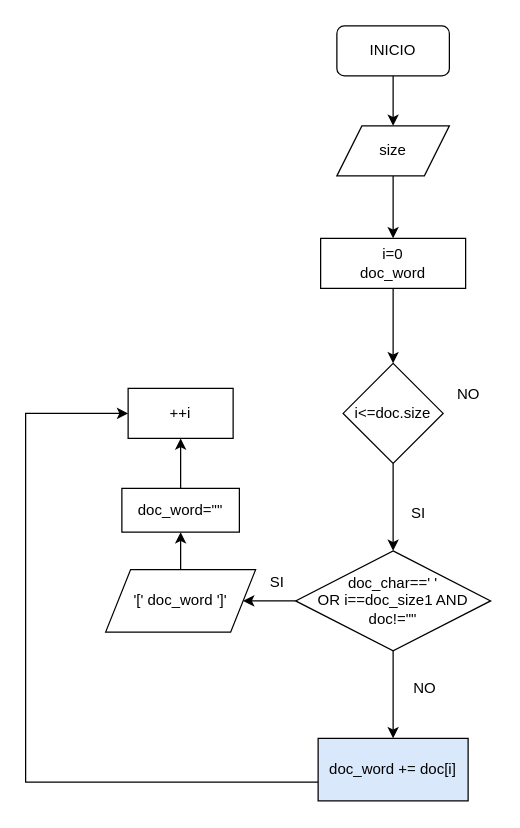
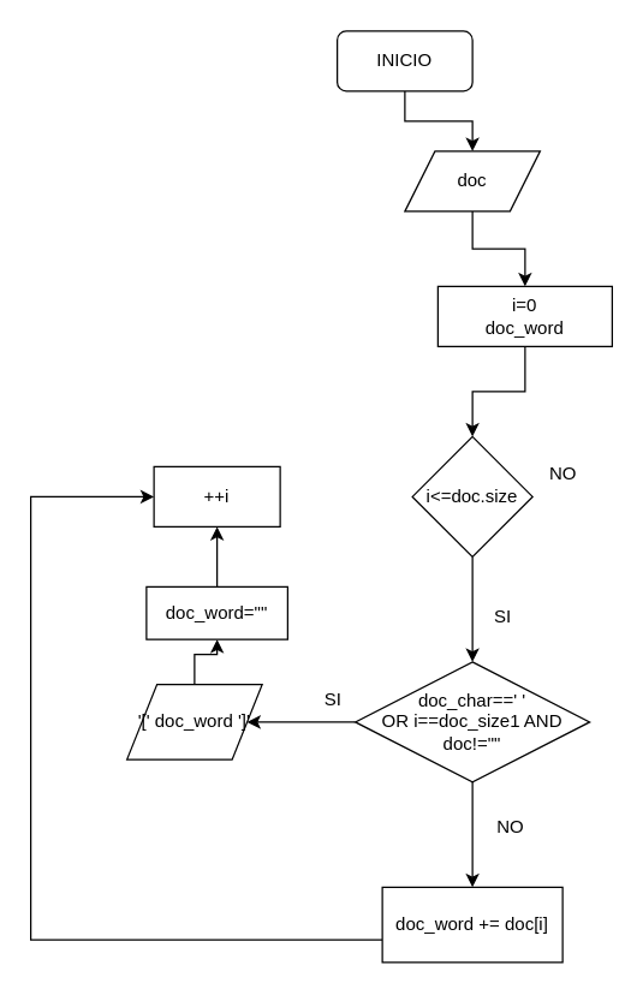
  <mxCell id="0" />
  <mxCell id="1" parent="0" />
  <mxCell id="2" value="" style="edgeStyle=orthogonalEdgeStyle;rounded=0;orthogonalLoop=1;jettySize=auto;html=1;" edge="1" parent="1" source="3" target="5"><mxGeometry relative="1" as="geometry" /></mxCell>
- <mxCell id="3" value="INICIO" style="rounded=1;whiteSpace=wrap;html=1;" vertex="1" parent="1"><mxGeometry x="269" y="20" width="90" height="40" as="geometry" /></mxCell>
+ <mxCell id="3" value="INICIO" style="rounded=1;whiteSpace=wrap;html=1;" vertex="1" parent="1"><mxGeometry x="224" y="20" width="90" height="40" as="geometry" /></mxCell>
  <mxCell id="4" value="" style="edgeStyle=orthogonalEdgeStyle;rounded=0;orthogonalLoop=1;jettySize=auto;html=1;" edge="1" parent="1" source="5" target="7"><mxGeometry relative="1" as="geometry" /></mxCell>
- <mxCell id="5" value="size" style="shape=parallelogram;perimeter=parallelogramPerimeter;whiteSpace=wrap;html=1;fixedSize=1;" vertex="1" parent="1"><mxGeometry x="269" y="100" width="90" height="40" as="geometry" /></mxCell>
+ <mxCell id="5" value="doc" style="shape=parallelogram;perimeter=parallelogramPerimeter;whiteSpace=wrap;html=1;fixedSize=1;" vertex="1" parent="1"><mxGeometry x="269" y="100" width="90" height="40" as="geometry" /></mxCell>
  <mxCell id="6" value="" style="edgeStyle=orthogonalEdgeStyle;rounded=0;orthogonalLoop=1;jettySize=auto;html=1;" edge="1" parent="1" source="7" target="9"><mxGeometry relative="1" as="geometry" /></mxCell>
- <mxCell id="7" value="i=0&lt;div&gt;doc_word&lt;/div&gt;" style="whiteSpace=wrap;html=1;" vertex="1" parent="1"><mxGeometry x="256" y="190" width="116" height="40" as="geometry" /></mxCell>
+ <mxCell id="7" value="i=0&lt;div&gt;doc_word&lt;/div&gt;" style="whiteSpace=wrap;html=1;" vertex="1" parent="1"><mxGeometry x="291" y="190" width="116" height="40" as="geometry" /></mxCell>
  <mxCell id="8" value="" style="edgeStyle=orthogonalEdgeStyle;rounded=0;orthogonalLoop=1;jettySize=auto;html=1;" edge="1" parent="1" source="9" target="13"><mxGeometry relative="1" as="geometry" /></mxCell>
  <mxCell id="9" value="i&amp;lt;=doc.size" style="rhombus;whiteSpace=wrap;html=1;" vertex="1" parent="1"><mxGeometry x="274" y="290" width="80" height="80" as="geometry" /></mxCell>
  <mxCell id="10" value="++i" style="whiteSpace=wrap;html=1;" vertex="1" parent="1"><mxGeometry x="102" y="310" width="84" height="40" as="geometry" /></mxCell>
  <mxCell id="11" value="" style="edgeStyle=orthogonalEdgeStyle;rounded=0;orthogonalLoop=1;jettySize=auto;html=1;" edge="1" parent="1" source="13" target="15"><mxGeometry relative="1" as="geometry" /></mxCell>
  <mxCell id="12" value="" style="edgeStyle=orthogonalEdgeStyle;rounded=0;orthogonalLoop=1;jettySize=auto;html=1;" edge="1" parent="1" source="13" target="19"><mxGeometry relative="1" as="geometry" /></mxCell>
  <mxCell id="13" value="doc_char==' '&lt;div&gt;OR i==doc_size1 AND doc!=&quot;&quot;&lt;/div&gt;" style="rhombus;whiteSpace=wrap;html=1;" vertex="1" parent="1"><mxGeometry x="236" y="440" width="156" height="80" as="geometry" /></mxCell>
  <mxCell id="14" value="" style="edgeStyle=orthogonalEdgeStyle;rounded=0;orthogonalLoop=1;jettySize=auto;html=1;" edge="1" parent="1" source="15" target="17"><mxGeometry relative="1" as="geometry" /></mxCell>
- <mxCell id="15" value="'[' doc_word ']'" style="shape=parallelogram;perimeter=parallelogramPerimeter;whiteSpace=wrap;html=1;fixedSize=1;" vertex="1" parent="1"><mxGeometry x="84" y="455" width="120" height="50" as="geometry" /></mxCell>
+ <mxCell id="15" value="'[' doc_word ']'" style="shape=parallelogram;perimeter=parallelogramPerimeter;whiteSpace=wrap;html=1;fixedSize=1;" vertex="1" parent="1"><mxGeometry x="84" y="455" width="90" height="50" as="geometry" /></mxCell>
  <mxCell id="16" value="" style="edgeStyle=orthogonalEdgeStyle;rounded=0;orthogonalLoop=1;jettySize=auto;html=1;" edge="1" parent="1" source="17" target="10"><mxGeometry relative="1" as="geometry" /></mxCell>
  <mxCell id="17" value="doc_word=&quot;&quot;" style="whiteSpace=wrap;html=1;" vertex="1" parent="1"><mxGeometry x="97" y="390" width="94" height="35" as="geometry" /></mxCell>
  <mxCell id="18" value="" style="edgeStyle=orthogonalEdgeStyle;rounded=0;orthogonalLoop=1;jettySize=auto;html=1;entryX=0;entryY=0.5;entryDx=0;entryDy=0;" edge="1" parent="1" source="19" target="10"><mxGeometry relative="1" as="geometry"><mxPoint x="20" y="320" as="targetPoint" /><Array as="points"><mxPoint x="20" y="625" /><mxPoint x="20" y="330" /></Array></mxGeometry></mxCell>
- <mxCell id="19" value="doc_word += doc[i]" style="whiteSpace=wrap;html=1;fillColor=#dae8fc;" vertex="1" parent="1"><mxGeometry x="254" y="590" width="120" height="50" as="geometry" /></mxCell>
+ <mxCell id="19" value="doc_word += doc[i]" style="whiteSpace=wrap;html=1;" vertex="1" parent="1"><mxGeometry x="254" y="590" width="120" height="50" as="geometry" /></mxCell>
  <mxCell id="20" value="NO" style="text;html=1;align=center;verticalAlign=middle;resizable=0;points=[];autosize=1;strokeColor=none;fillColor=none;" vertex="1" parent="1"><mxGeometry x="319" y="535" width="40" height="30" as="geometry" /></mxCell>
  <mxCell id="21" value="NO" style="text;html=1;align=center;verticalAlign=middle;resizable=0;points=[];autosize=1;strokeColor=none;fillColor=none;" vertex="1" parent="1"><mxGeometry x="354" y="300" width="40" height="30" as="geometry" /></mxCell>
  <mxCell id="22" value="SI" style="text;html=1;align=center;verticalAlign=middle;resizable=0;points=[];autosize=1;strokeColor=none;fillColor=none;" vertex="1" parent="1"><mxGeometry x="319" y="395" width="30" height="30" as="geometry" /></mxCell>
  <mxCell id="23" value="SI" style="text;html=1;align=center;verticalAlign=middle;resizable=0;points=[];autosize=1;strokeColor=none;fillColor=none;" vertex="1" parent="1"><mxGeometry x="206" y="450" width="30" height="30" as="geometry" /></mxCell>
